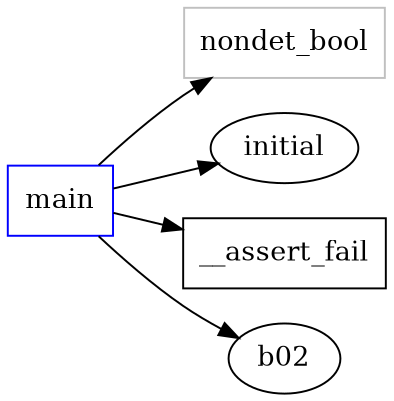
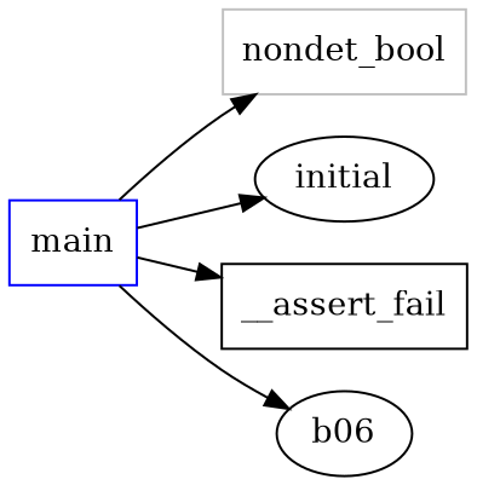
  digraph {
    rankdir=LR
    node [shape=box]
    main [color=blue]
    nondet_bool [color=grey]
    initial [shape=""]
    __assert_fail [color=black]
-   b02 [shape=""]
+   b02 [label=b06 shape=""]
    main -> nondet_bool
    main -> initial
    main -> __assert_fail
    main -> b02
  }
